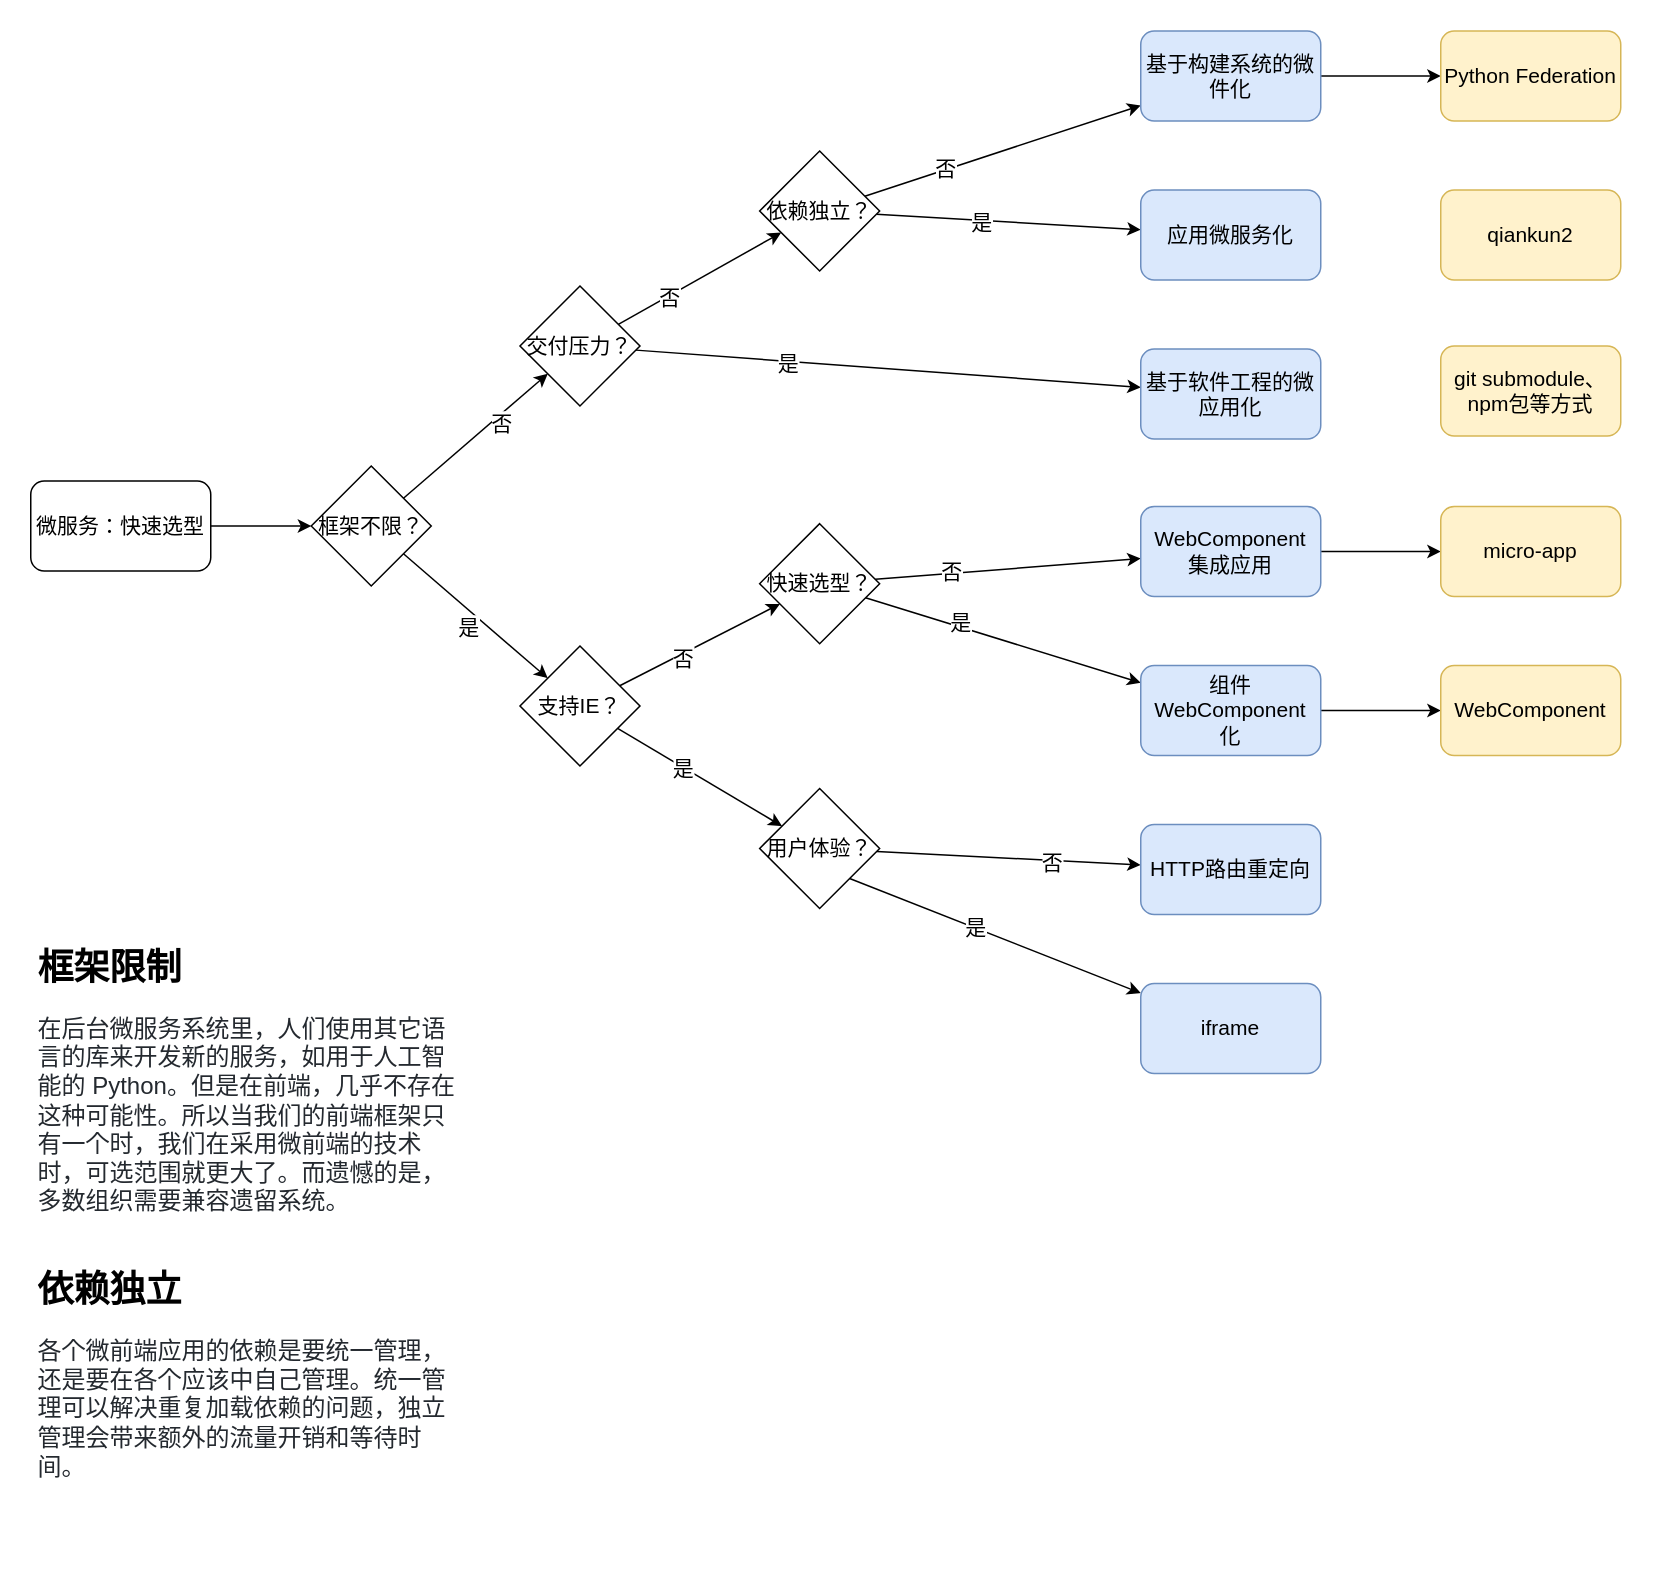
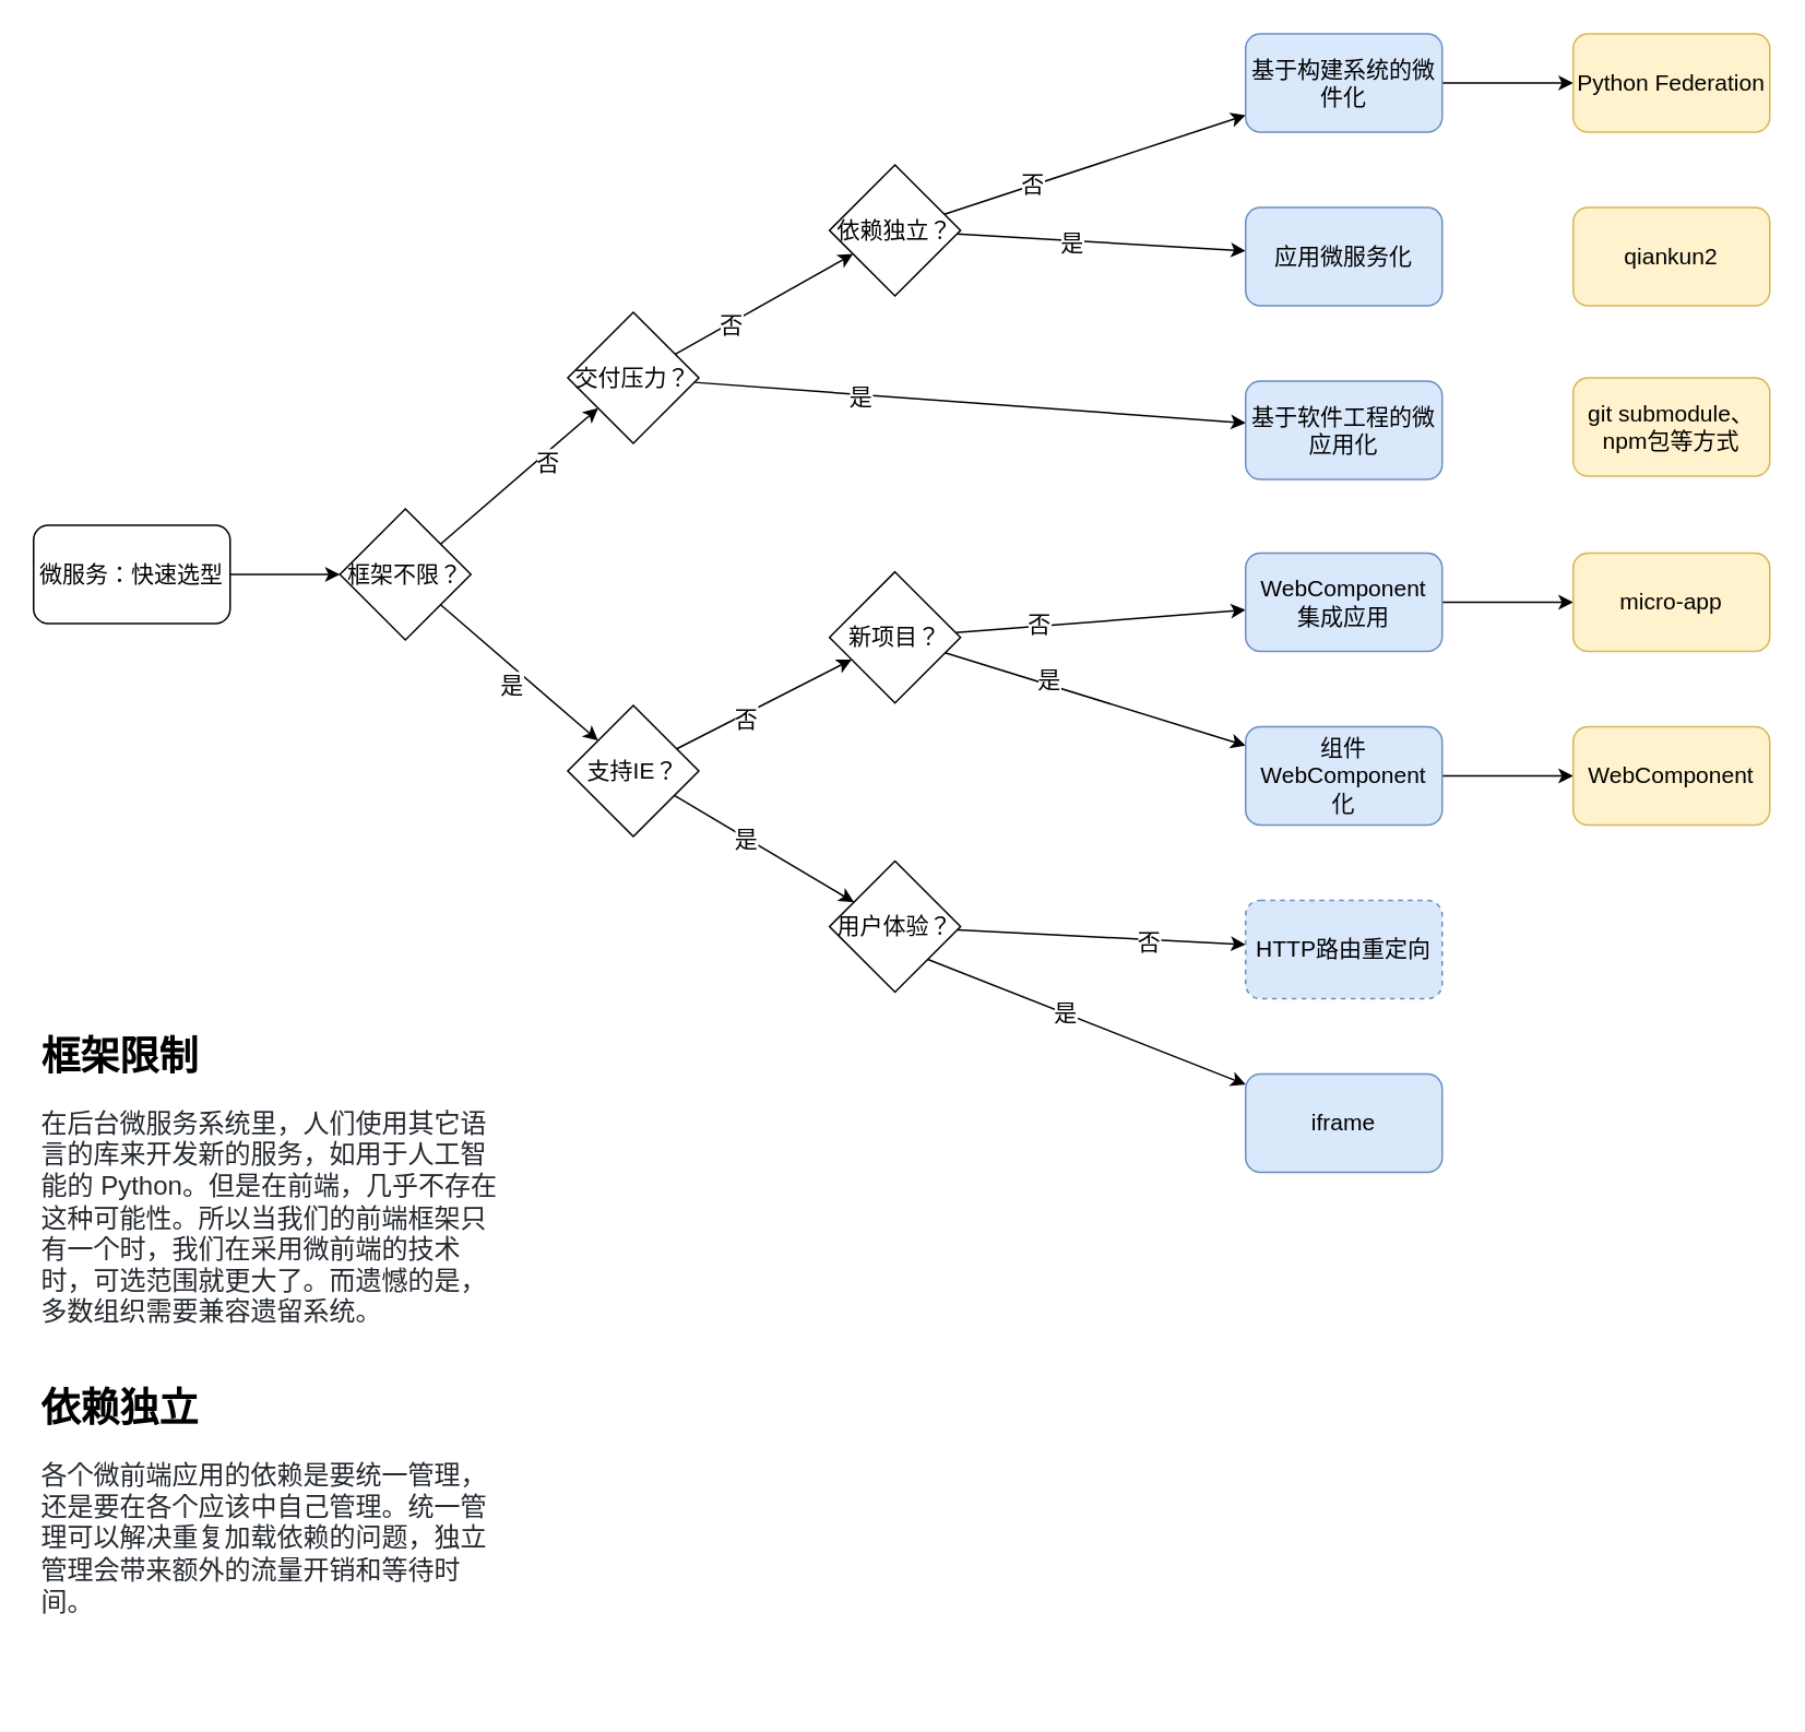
  <mxCell id="0" />
  <mxCell id="1" parent="0" />
  <mxCell id="2" style="edgeStyle=orthogonalEdgeStyle;rounded=0;orthogonalLoop=1;jettySize=auto;html=1;fontSize=14;" parent="1" source="3" target="8" edge="1"><mxGeometry relative="1" as="geometry" /></mxCell>
  <mxCell id="3" value="微服务：快速选型" style="rounded=1;whiteSpace=wrap;html=1;fontSize=14;" parent="1" vertex="1"><mxGeometry x="20" y="320" width="120" height="60" as="geometry" /></mxCell>
  <mxCell id="4" value="" style="rounded=0;orthogonalLoop=1;jettySize=auto;html=1;fontSize=14;" parent="1" source="8" target="13" edge="1"><mxGeometry relative="1" as="geometry"><mxPoint x="278.404" y="325.404" as="sourcePoint" /></mxGeometry></mxCell>
  <mxCell id="5" value="否" style="text;html=1;align=center;verticalAlign=middle;resizable=0;points=[];labelBackgroundColor=#ffffff;fontSize=14;" parent="4" vertex="1" connectable="0"><mxGeometry x="0.287" y="-5" relative="1" as="geometry"><mxPoint as="offset" /></mxGeometry></mxCell>
  <mxCell id="6" style="edgeStyle=none;rounded=0;orthogonalLoop=1;jettySize=auto;html=1;fontSize=14;" parent="1" source="8" target="23" edge="1"><mxGeometry relative="1" as="geometry"><mxPoint x="363" y="440" as="targetPoint" /><mxPoint x="283" y="370" as="sourcePoint" /></mxGeometry></mxCell>
  <mxCell id="7" value="是" style="text;html=1;align=center;verticalAlign=middle;resizable=0;points=[];labelBackgroundColor=#ffffff;fontSize=14;" parent="6" vertex="1" connectable="0"><mxGeometry x="0.237" y="3" relative="1" as="geometry"><mxPoint x="-19.012" as="offset" /></mxGeometry></mxCell>
  <mxCell id="8" value="框架不限？" style="rhombus;whiteSpace=wrap;html=1;fontSize=14;" parent="1" vertex="1"><mxGeometry x="207" y="310" width="80" height="80" as="geometry" /></mxCell>
  <mxCell id="9" value="" style="edgeStyle=none;rounded=0;orthogonalLoop=1;jettySize=auto;html=1;fontSize=14;" parent="1" source="13" target="18" edge="1"><mxGeometry relative="1" as="geometry" /></mxCell>
  <mxCell id="10" value="否" style="text;html=1;align=center;verticalAlign=middle;resizable=0;points=[];labelBackgroundColor=#ffffff;fontSize=14;" parent="9" vertex="1" connectable="0"><mxGeometry x="-0.384" y="-1" relative="1" as="geometry"><mxPoint as="offset" /></mxGeometry></mxCell>
  <mxCell id="11" style="edgeStyle=none;rounded=0;orthogonalLoop=1;jettySize=auto;html=1;fontSize=14;" parent="1" source="13" target="39" edge="1"><mxGeometry relative="1" as="geometry" /></mxCell>
  <mxCell id="12" value="是" style="text;html=1;align=center;verticalAlign=middle;resizable=0;points=[];labelBackgroundColor=#ffffff;fontSize=14;" parent="11" vertex="1" connectable="0"><mxGeometry x="-0.4" y="-1" relative="1" as="geometry"><mxPoint as="offset" /></mxGeometry></mxCell>
  <mxCell id="13" value="交付压力？" style="rhombus;whiteSpace=wrap;html=1;fontSize=14;" parent="1" vertex="1"><mxGeometry x="346.154" y="190" width="80" height="80" as="geometry" /></mxCell>
  <mxCell id="14" style="rounded=0;orthogonalLoop=1;jettySize=auto;html=1;fontSize=14;" parent="1" source="18" target="34" edge="1"><mxGeometry relative="1" as="geometry" /></mxCell>
  <mxCell id="15" value="是" style="text;html=1;align=center;verticalAlign=middle;resizable=0;points=[];labelBackgroundColor=#ffffff;fontSize=14;" parent="14" vertex="1" connectable="0"><mxGeometry x="-0.204" y="-1" relative="1" as="geometry"><mxPoint as="offset" /></mxGeometry></mxCell>
  <mxCell id="16" style="edgeStyle=none;rounded=0;orthogonalLoop=1;jettySize=auto;html=1;fontSize=14;" parent="1" source="18" target="37" edge="1"><mxGeometry relative="1" as="geometry" /></mxCell>
  <mxCell id="17" value="否" style="text;html=1;align=center;verticalAlign=middle;resizable=0;points=[];labelBackgroundColor=#ffffff;fontSize=14;" parent="16" vertex="1" connectable="0"><mxGeometry x="-0.409" y="1" relative="1" as="geometry"><mxPoint as="offset" /></mxGeometry></mxCell>
  <mxCell id="18" value="依赖独立？" style="rhombus;whiteSpace=wrap;html=1;fontSize=14;" parent="1" vertex="1"><mxGeometry x="505.929" y="100" width="80" height="80" as="geometry" /></mxCell>
  <mxCell id="19" value="" style="edgeStyle=none;rounded=0;orthogonalLoop=1;jettySize=auto;html=1;fontSize=14;" parent="1" source="23" target="33" edge="1"><mxGeometry relative="1" as="geometry" /></mxCell>
  <mxCell id="20" value="是" style="text;html=1;align=center;verticalAlign=middle;resizable=0;points=[];labelBackgroundColor=#ffffff;fontSize=14;" parent="19" vertex="1" connectable="0"><mxGeometry x="-0.2" y="-1" relative="1" as="geometry"><mxPoint as="offset" /></mxGeometry></mxCell>
  <mxCell id="21" value="" style="edgeStyle=none;rounded=0;orthogonalLoop=1;jettySize=auto;html=1;fontSize=14;" parent="1" source="23" target="28" edge="1"><mxGeometry relative="1" as="geometry" /></mxCell>
  <mxCell id="22" value="否" style="text;html=1;align=center;verticalAlign=middle;resizable=0;points=[];labelBackgroundColor=#ffffff;fontSize=14;" parent="21" vertex="1" connectable="0"><mxGeometry x="-0.248" y="-3" relative="1" as="geometry"><mxPoint as="offset" /></mxGeometry></mxCell>
  <mxCell id="23" value="支持IE？" style="rhombus;whiteSpace=wrap;html=1;fontSize=14;" parent="1" vertex="1"><mxGeometry x="346.154" y="430" width="80" height="80" as="geometry" /></mxCell>
  <mxCell id="24" style="edgeStyle=none;rounded=0;orthogonalLoop=1;jettySize=auto;html=1;fontSize=14;" parent="1" source="28" target="43" edge="1"><mxGeometry relative="1" as="geometry" /></mxCell>
  <mxCell id="25" value="是" style="text;html=1;align=center;verticalAlign=middle;resizable=0;points=[];labelBackgroundColor=#ffffff;fontSize=14;" parent="24" vertex="1" connectable="0"><mxGeometry x="-0.325" y="3" relative="1" as="geometry"><mxPoint as="offset" /></mxGeometry></mxCell>
  <mxCell id="26" style="edgeStyle=none;rounded=0;orthogonalLoop=1;jettySize=auto;html=1;fontSize=14;" parent="1" source="28" target="46" edge="1"><mxGeometry relative="1" as="geometry" /></mxCell>
  <mxCell id="27" value="否" style="text;html=1;align=center;verticalAlign=middle;resizable=0;points=[];labelBackgroundColor=#ffffff;fontSize=14;" parent="26" vertex="1" connectable="0"><mxGeometry x="-0.431" y="1" relative="1" as="geometry"><mxPoint as="offset" /></mxGeometry></mxCell>
- <mxCell id="28" value="快速选型？" style="rhombus;whiteSpace=wrap;html=1;fontSize=14;" parent="1" vertex="1"><mxGeometry x="505.929" y="348.44" width="80" height="80" as="geometry" /></mxCell>
+ <mxCell id="28" value="新项目？" style="rhombus;whiteSpace=wrap;html=1;fontSize=14;" parent="1" vertex="1"><mxGeometry x="505.929" y="348.44" width="80" height="80" as="geometry" /></mxCell>
  <mxCell id="29" style="edgeStyle=none;rounded=0;orthogonalLoop=1;jettySize=auto;html=1;fontSize=14;" parent="1" source="33" target="40" edge="1"><mxGeometry relative="1" as="geometry"><mxPoint x="510.649" y="545" as="sourcePoint" /><mxPoint x="704.72" y="541.181" as="targetPoint" /></mxGeometry></mxCell>
  <mxCell id="30" value="否" style="text;html=1;align=center;verticalAlign=middle;resizable=0;points=[];labelBackgroundColor=#ffffff;fontSize=14;" parent="29" vertex="1" connectable="0"><mxGeometry x="0.331" y="-2" relative="1" as="geometry"><mxPoint as="offset" /></mxGeometry></mxCell>
  <mxCell id="31" style="edgeStyle=none;rounded=0;orthogonalLoop=1;jettySize=auto;html=1;exitX=1;exitY=1;exitDx=0;exitDy=0;fontSize=14;" parent="1" source="33" target="41" edge="1"><mxGeometry relative="1" as="geometry" /></mxCell>
  <mxCell id="32" value="是" style="text;html=1;align=center;verticalAlign=middle;resizable=0;points=[];labelBackgroundColor=#ffffff;fontSize=14;" parent="31" vertex="1" connectable="0"><mxGeometry x="-0.141" y="-1" relative="1" as="geometry"><mxPoint y="-1" as="offset" /></mxGeometry></mxCell>
  <mxCell id="33" value="用户体验？" style="rhombus;whiteSpace=wrap;html=1;fontSize=14;" parent="1" vertex="1"><mxGeometry x="505.929" y="525" width="80" height="80" as="geometry" /></mxCell>
  <mxCell id="34" value="应用微服务化" style="rounded=1;whiteSpace=wrap;html=1;fillColor=#dae8fc;strokeColor=#6c8ebf;fontSize=14;" parent="1" vertex="1"><mxGeometry x="760" y="126" width="120" height="60" as="geometry" /></mxCell>
  <mxCell id="35" value="qiankun2" style="rounded=1;whiteSpace=wrap;html=1;fillColor=#fff2cc;strokeColor=#d6b656;fontSize=14;" parent="1" vertex="1"><mxGeometry x="960" y="126" width="120" height="60" as="geometry" /></mxCell>
  <mxCell id="36" value="" style="edgeStyle=orthogonalEdgeStyle;rounded=0;orthogonalLoop=1;jettySize=auto;html=1;fontSize=14;" parent="1" source="37" target="38" edge="1"><mxGeometry relative="1" as="geometry" /></mxCell>
  <mxCell id="37" value="基于构建系统的微件化" style="rounded=1;whiteSpace=wrap;html=1;fillColor=#dae8fc;strokeColor=#6c8ebf;fontSize=14;" parent="1" vertex="1"><mxGeometry x="760" y="20" width="120" height="60" as="geometry" /></mxCell>
  <mxCell id="38" value="Python Federation" style="rounded=1;whiteSpace=wrap;html=1;fillColor=#fff2cc;strokeColor=#d6b656;fontSize=14;" parent="1" vertex="1"><mxGeometry x="960" y="20" width="120" height="60" as="geometry" /></mxCell>
  <mxCell id="39" value="基于软件工程的微应用化" style="rounded=1;whiteSpace=wrap;html=1;fillColor=#dae8fc;strokeColor=#6c8ebf;fontSize=14;" parent="1" vertex="1"><mxGeometry x="760" y="232" width="120" height="60" as="geometry" /></mxCell>
- <mxCell id="40" value="HTTP路由重定向" style="rounded=1;whiteSpace=wrap;html=1;fillColor=#dae8fc;strokeColor=#6c8ebf;fontSize=14;" parent="1" vertex="1"><mxGeometry x="760" y="549" width="120" height="60" as="geometry" /></mxCell>
+ <mxCell id="40" value="HTTP路由重定向" style="rounded=1;whiteSpace=wrap;html=1;fillColor=#dae8fc;strokeColor=#6c8ebf;fontSize=14;dashed=1;" parent="1" vertex="1"><mxGeometry x="760" y="549" width="120" height="60" as="geometry" /></mxCell>
  <mxCell id="41" value="iframe" style="rounded=1;whiteSpace=wrap;html=1;fillColor=#dae8fc;strokeColor=#6c8ebf;fontSize=14;" parent="1" vertex="1"><mxGeometry x="760" y="655" width="120" height="60" as="geometry" /></mxCell>
  <mxCell id="42" value="" style="edgeStyle=orthogonalEdgeStyle;rounded=0;orthogonalLoop=1;jettySize=auto;html=1;fontSize=14;" parent="1" source="43" target="44" edge="1"><mxGeometry relative="1" as="geometry" /></mxCell>
  <mxCell id="43" value="组件 WebComponent 化" style="rounded=1;whiteSpace=wrap;html=1;fillColor=#dae8fc;strokeColor=#6c8ebf;fontSize=14;" parent="1" vertex="1"><mxGeometry x="760" y="443" width="120" height="60" as="geometry" /></mxCell>
  <mxCell id="44" value="WebComponent" style="rounded=1;whiteSpace=wrap;html=1;fillColor=#fff2cc;strokeColor=#d6b656;fontSize=14;" parent="1" vertex="1"><mxGeometry x="960" y="443" width="120" height="60" as="geometry" /></mxCell>
  <mxCell id="45" value="" style="edgeStyle=orthogonalEdgeStyle;rounded=0;orthogonalLoop=1;jettySize=auto;html=1;fontSize=14;" parent="1" source="46" target="47" edge="1"><mxGeometry relative="1" as="geometry" /></mxCell>
  <mxCell id="46" value="WebComponent 集成应用" style="rounded=1;whiteSpace=wrap;html=1;fillColor=#dae8fc;strokeColor=#6c8ebf;fontSize=14;" parent="1" vertex="1"><mxGeometry x="760" y="337" width="120" height="60" as="geometry" /></mxCell>
  <mxCell id="47" value="micro-app" style="rounded=1;whiteSpace=wrap;html=1;fillColor=#fff2cc;strokeColor=#d6b656;fontSize=14;" parent="1" vertex="1"><mxGeometry x="960" y="337" width="120" height="60" as="geometry" /></mxCell>
  <mxCell id="48" value="git submodule、npm包等方式" style="rounded=1;whiteSpace=wrap;html=1;fillColor=#fff2cc;strokeColor=#d6b656;fontSize=14;" parent="1" vertex="1"><mxGeometry x="960" y="230" width="120" height="60" as="geometry" /></mxCell>
  <mxCell id="49" value="&lt;h1&gt;框架限制&lt;/h1&gt;&lt;p&gt;&lt;span style=&quot;color: rgb(36 , 41 , 47) ; font-family: , &amp;#34;blinkmacsystemfont&amp;#34; , &amp;#34;segoe ui&amp;#34; , &amp;#34;helvetica&amp;#34; , &amp;#34;arial&amp;#34; , sans-serif , &amp;#34;apple color emoji&amp;#34; , &amp;#34;segoe ui emoji&amp;#34; ; font-size: 16px ; background-color: rgb(255 , 255 , 255)&quot;&gt;在后台微服务系统里，人们使用其它语言的库来开发新的服务，如用于人工智能的 Python。但是在前端，几乎不存在这种可能性。所以当我们的前端框架只有一个时，我们在采用微前端的技术时，可选范围就更大了。而遗憾的是，多数组织需要兼容遗留系统。&lt;/span&gt;&lt;br&gt;&lt;/p&gt;" style="text;html=1;strokeColor=none;fillColor=none;spacing=5;spacingTop=-20;whiteSpace=wrap;overflow=hidden;rounded=0;fontSize=12;" parent="1" vertex="1"><mxGeometry x="20" y="625" width="290" height="195" as="geometry" /></mxCell>
  <mxCell id="50" value="&lt;h1&gt;依赖独立&lt;/h1&gt;&lt;p&gt;&lt;span style=&quot;color: rgb(36 , 41 , 47) ; font-family: , &amp;#34;blinkmacsystemfont&amp;#34; , &amp;#34;segoe ui&amp;#34; , &amp;#34;helvetica&amp;#34; , &amp;#34;arial&amp;#34; , sans-serif , &amp;#34;apple color emoji&amp;#34; , &amp;#34;segoe ui emoji&amp;#34; ; font-size: 16px ; background-color: rgb(255 , 255 , 255)&quot;&gt;各个微前端应用的依赖是要统一管理，还是要在各个应该中自己管理。统一管理可以解决重复加载依赖的问题，独立管理会带来额外的流量开销和等待时间。&lt;/span&gt;&lt;br&gt;&lt;/p&gt;" style="text;html=1;strokeColor=none;fillColor=none;spacing=5;spacingTop=-20;whiteSpace=wrap;overflow=hidden;rounded=0;fontSize=12;" parent="1" vertex="1"><mxGeometry x="20" y="840" width="290" height="195" as="geometry" /></mxCell>
